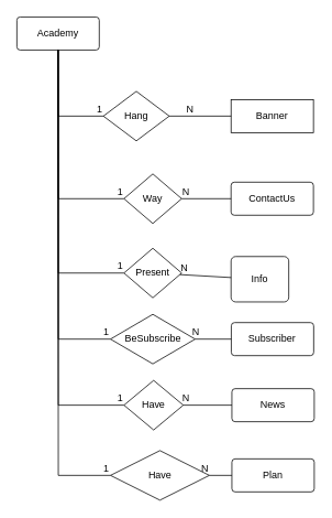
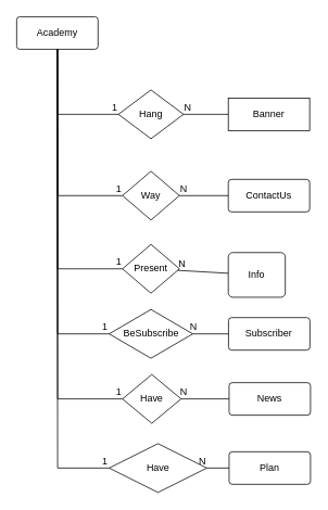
  <mxCell id="0" />
  <mxCell id="1" parent="0" />
  <mxCell id="2" value="Academy" style="rounded=1;arcSize=10;whiteSpace=wrap;html=1;align=center;" vertex="1" parent="1"><mxGeometry x="20" y="20" width="100" height="40" as="geometry" /></mxCell>
  <mxCell id="3" value="Banner" style="arcSize=10;whiteSpace=wrap;html=1;align=center;rounded=0;" vertex="1" parent="1"><mxGeometry x="280" y="120" width="100" height="40" as="geometry" /></mxCell>
- <mxCell id="4" value="Hang" style="shape=rhombus;perimeter=rhombusPerimeter;whiteSpace=wrap;html=1;align=center;" vertex="1" parent="1"><mxGeometry x="125" y="110" width="80" height="60" as="geometry" /></mxCell>
+ <mxCell id="4" value="Hang" style="shape=rhombus;perimeter=rhombusPerimeter;whiteSpace=wrap;html=1;align=center;" vertex="1" parent="1"><mxGeometry x="145" y="110" width="80" height="60" as="geometry" /></mxCell>
  <mxCell id="5" value="" style="endArrow=none;html=1;rounded=0;" edge="1" parent="1" source="2" target="4"><mxGeometry relative="1" as="geometry"><mxPoint x="-10" y="80" as="sourcePoint" /><mxPoint x="150" y="80" as="targetPoint" /><Array as="points"><mxPoint x="70" y="140" /></Array></mxGeometry></mxCell>
  <mxCell id="6" value="1" style="resizable=0;html=1;whiteSpace=wrap;align=right;verticalAlign=bottom;" connectable="0" vertex="1" parent="5"><mxGeometry x="1" relative="1" as="geometry" /></mxCell>
  <mxCell id="7" value="" style="endArrow=none;html=1;rounded=0;" edge="1" parent="1" source="4" target="3"><mxGeometry relative="1" as="geometry"><mxPoint x="60" y="180" as="sourcePoint" /><mxPoint x="220" y="180" as="targetPoint" /></mxGeometry></mxCell>
  <mxCell id="8" value="N" style="resizable=0;html=1;whiteSpace=wrap;align=right;verticalAlign=bottom;" connectable="0" vertex="1" parent="7"><mxGeometry x="1" relative="1" as="geometry"><mxPoint x="-44" as="offset" /></mxGeometry></mxCell>
  <mxCell id="9" value="ContactUs" style="rounded=1;arcSize=10;whiteSpace=wrap;html=1;align=center;" vertex="1" parent="1"><mxGeometry x="280" y="220" width="100" height="40" as="geometry" /></mxCell>
  <mxCell id="10" value="Way" style="shape=rhombus;perimeter=rhombusPerimeter;whiteSpace=wrap;html=1;align=center;" vertex="1" parent="1"><mxGeometry x="150" y="210" width="70" height="60" as="geometry" /></mxCell>
  <mxCell id="11" value="" style="endArrow=none;html=1;rounded=0;" edge="1" parent="1" source="2" target="10"><mxGeometry relative="1" as="geometry"><mxPoint x="37.29" y="290" as="sourcePoint" /><mxPoint x="197.29" y="290" as="targetPoint" /><Array as="points"><mxPoint x="70.29" y="240" /></Array></mxGeometry></mxCell>
  <mxCell id="12" value="1" style="resizable=0;html=1;whiteSpace=wrap;align=right;verticalAlign=bottom;" connectable="0" vertex="1" parent="11"><mxGeometry x="1" relative="1" as="geometry" /></mxCell>
  <mxCell id="13" value="" style="endArrow=none;html=1;rounded=0;" edge="1" parent="1" source="9" target="10"><mxGeometry relative="1" as="geometry"><mxPoint x="237.29" y="310" as="sourcePoint" /><mxPoint x="397.29" y="310" as="targetPoint" /></mxGeometry></mxCell>
  <mxCell id="14" value="N" style="resizable=0;html=1;whiteSpace=wrap;align=right;verticalAlign=bottom;" connectable="0" vertex="1" parent="13"><mxGeometry x="1" relative="1" as="geometry"><mxPoint x="11" as="offset" /></mxGeometry></mxCell>
  <mxCell id="15" value="Info" style="rounded=1;arcSize=10;whiteSpace=wrap;html=1;align=center;" vertex="1" parent="1"><mxGeometry x="280" y="310" width="70" height="55" as="geometry" /></mxCell>
  <mxCell id="16" value="Present" style="shape=rhombus;perimeter=rhombusPerimeter;whiteSpace=wrap;html=1;align=center;" vertex="1" parent="1"><mxGeometry x="150" y="300" width="70" height="60" as="geometry" /></mxCell>
  <mxCell id="17" value="" style="endArrow=none;html=1;rounded=0;" edge="1" parent="1" source="2" target="16"><mxGeometry relative="1" as="geometry"><mxPoint x="80.29" y="-80" as="sourcePoint" /><mxPoint x="160.29" y="250" as="targetPoint" /><Array as="points"><mxPoint x="70.29" y="330" /></Array></mxGeometry></mxCell>
  <mxCell id="18" value="1" style="resizable=0;html=1;whiteSpace=wrap;align=right;verticalAlign=bottom;" connectable="0" vertex="1" parent="17"><mxGeometry x="1" relative="1" as="geometry" /></mxCell>
  <mxCell id="19" value="" style="endArrow=none;html=1;rounded=0;" edge="1" parent="1" source="15" target="16"><mxGeometry relative="1" as="geometry"><mxPoint x="290.29" y="250" as="sourcePoint" /><mxPoint x="230.29" y="250" as="targetPoint" /></mxGeometry></mxCell>
  <mxCell id="20" value="N" style="resizable=0;html=1;whiteSpace=wrap;align=right;verticalAlign=bottom;" connectable="0" vertex="1" parent="19"><mxGeometry x="1" relative="1" as="geometry"><mxPoint x="11" as="offset" /></mxGeometry></mxCell>
  <mxCell id="21" value="Subscriber" style="rounded=1;arcSize=10;whiteSpace=wrap;html=1;align=center;" vertex="1" parent="1"><mxGeometry x="280.29" y="390" width="100" height="40" as="geometry" /></mxCell>
  <mxCell id="22" value="BeSubscribe" style="shape=rhombus;perimeter=rhombusPerimeter;whiteSpace=wrap;html=1;align=center;" vertex="1" parent="1"><mxGeometry x="133.64" y="380" width="102.71" height="60" as="geometry" /></mxCell>
  <mxCell id="23" value="" style="endArrow=none;html=1;rounded=0;" edge="1" parent="1" source="21" target="22"><mxGeometry relative="1" as="geometry"><mxPoint x="77.29" y="470" as="sourcePoint" /><mxPoint x="237.29" y="470" as="targetPoint" /></mxGeometry></mxCell>
  <mxCell id="24" value="N" style="resizable=0;html=1;whiteSpace=wrap;align=right;verticalAlign=bottom;" connectable="0" vertex="1" parent="23"><mxGeometry x="1" relative="1" as="geometry"><mxPoint x="7" as="offset" /></mxGeometry></mxCell>
  <mxCell id="25" value="" style="endArrow=none;html=1;rounded=0;" edge="1" parent="1" source="2" target="22"><mxGeometry relative="1" as="geometry"><mxPoint x="-32.71" y="410" as="sourcePoint" /><mxPoint x="127.29" y="410" as="targetPoint" /><Array as="points"><mxPoint x="70.29" y="410" /></Array></mxGeometry></mxCell>
  <mxCell id="26" value="1" style="resizable=0;html=1;whiteSpace=wrap;align=right;verticalAlign=bottom;" connectable="0" vertex="1" parent="25"><mxGeometry x="1" relative="1" as="geometry" /></mxCell>
  <mxCell id="27" value="News" style="rounded=1;arcSize=10;whiteSpace=wrap;html=1;align=center;" vertex="1" parent="1"><mxGeometry x="281" y="470" width="100" height="40" as="geometry" /></mxCell>
  <mxCell id="28" value="Have" style="shape=rhombus;perimeter=rhombusPerimeter;whiteSpace=wrap;html=1;align=center;" vertex="1" parent="1"><mxGeometry x="150" y="460" width="72" height="60" as="geometry" /></mxCell>
  <mxCell id="29" value="" style="endArrow=none;html=1;rounded=0;" edge="1" parent="1" source="27" target="28"><mxGeometry relative="1" as="geometry"><mxPoint x="68.29" y="440" as="sourcePoint" /><mxPoint x="228.29" y="440" as="targetPoint" /></mxGeometry></mxCell>
  <mxCell id="30" value="N" style="resizable=0;html=1;whiteSpace=wrap;align=right;verticalAlign=bottom;" connectable="0" vertex="1" parent="29"><mxGeometry x="1" relative="1" as="geometry"><mxPoint x="9" as="offset" /></mxGeometry></mxCell>
  <mxCell id="31" value="" style="endArrow=none;html=1;rounded=0;" edge="1" parent="1" source="2" target="28"><mxGeometry relative="1" as="geometry"><mxPoint x="-72.71" y="480" as="sourcePoint" /><mxPoint x="87.29" y="480" as="targetPoint" /><Array as="points"><mxPoint x="70.29" y="490" /></Array></mxGeometry></mxCell>
  <mxCell id="32" value="1" style="resizable=0;html=1;whiteSpace=wrap;align=right;verticalAlign=bottom;" connectable="0" vertex="1" parent="31"><mxGeometry x="1" relative="1" as="geometry" /></mxCell>
  <mxCell id="33" value="Plan" style="rounded=1;arcSize=10;whiteSpace=wrap;html=1;align=center;" vertex="1" parent="1"><mxGeometry x="281" y="555" width="100" height="40" as="geometry" /></mxCell>
  <mxCell id="34" value="Have" style="shape=rhombus;perimeter=rhombusPerimeter;whiteSpace=wrap;html=1;align=center;" vertex="1" parent="1"><mxGeometry x="133.64" y="545" width="120" height="60" as="geometry" /></mxCell>
  <mxCell id="35" value="" style="endArrow=none;html=1;rounded=0;" edge="1" parent="1" source="33" target="34"><mxGeometry relative="1" as="geometry"><mxPoint x="-292.71" y="520" as="sourcePoint" /><mxPoint x="-132.71" y="520" as="targetPoint" /></mxGeometry></mxCell>
  <mxCell id="36" value="N" style="resizable=0;html=1;whiteSpace=wrap;align=right;verticalAlign=bottom;" connectable="0" vertex="1" parent="35"><mxGeometry x="1" relative="1" as="geometry" /></mxCell>
  <mxCell id="37" value="" style="endArrow=none;html=1;rounded=0;" edge="1" parent="1" source="2" target="34"><mxGeometry relative="1" as="geometry"><mxPoint x="-142.71" y="480" as="sourcePoint" /><mxPoint x="17.29" y="480" as="targetPoint" /><Array as="points"><mxPoint x="70.29" y="575" /></Array></mxGeometry></mxCell>
  <mxCell id="38" value="1" style="resizable=0;html=1;whiteSpace=wrap;align=right;verticalAlign=bottom;" connectable="0" vertex="1" parent="37"><mxGeometry x="1" relative="1" as="geometry" /></mxCell>
